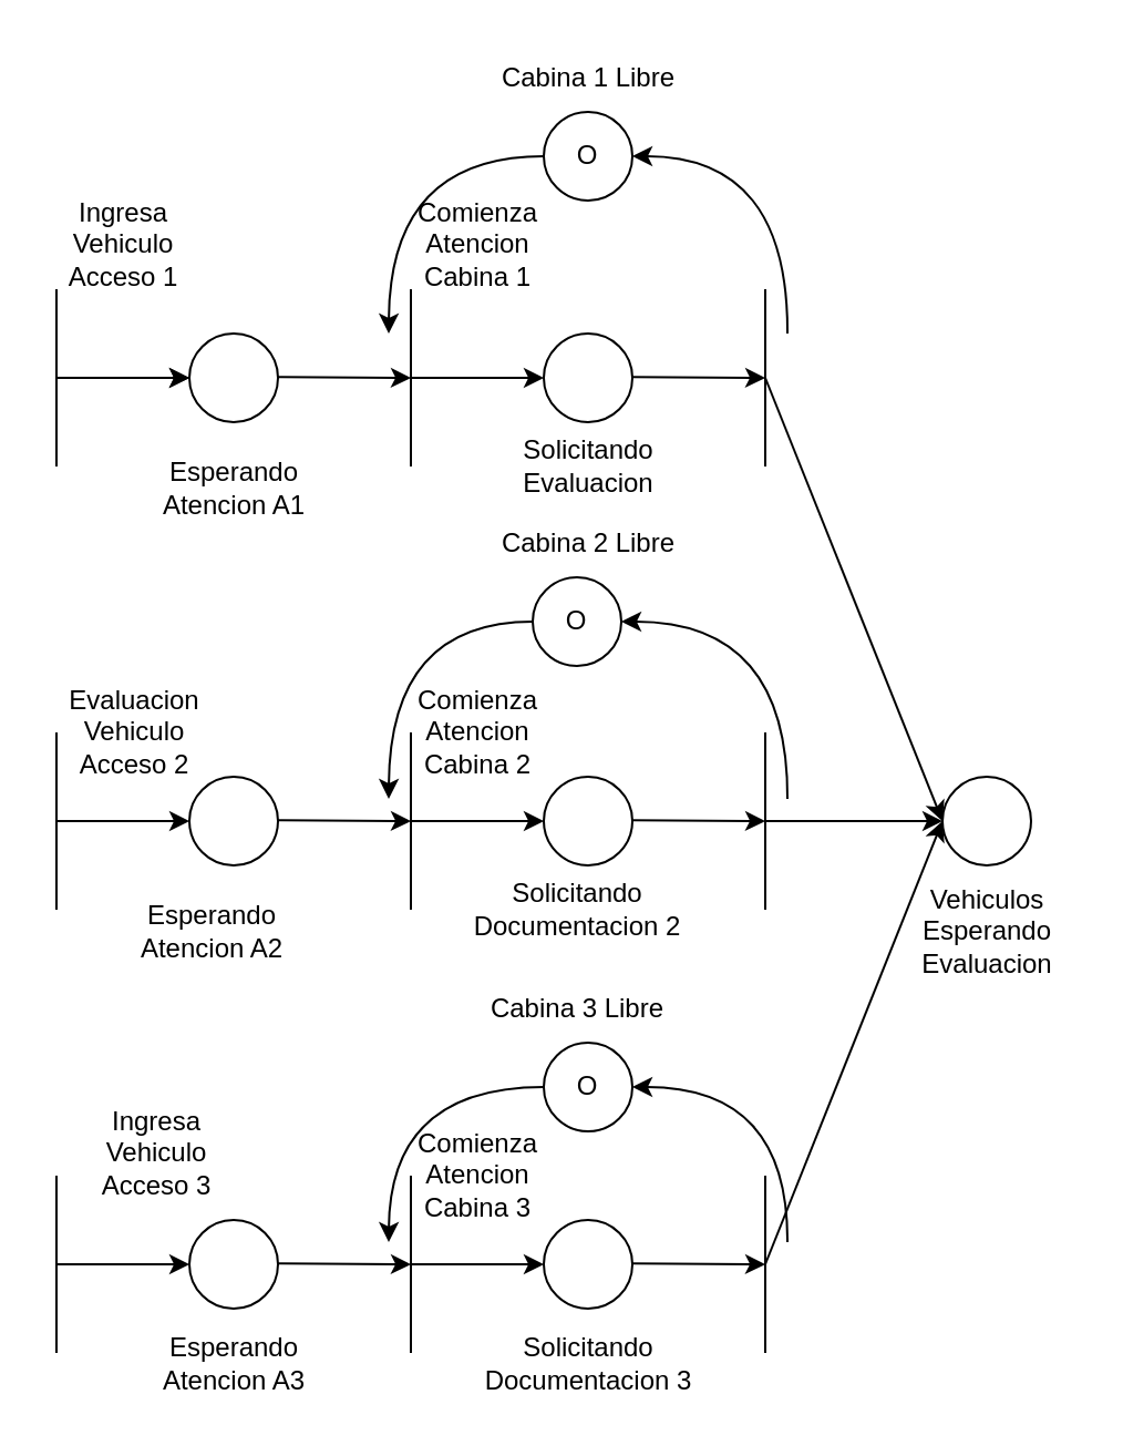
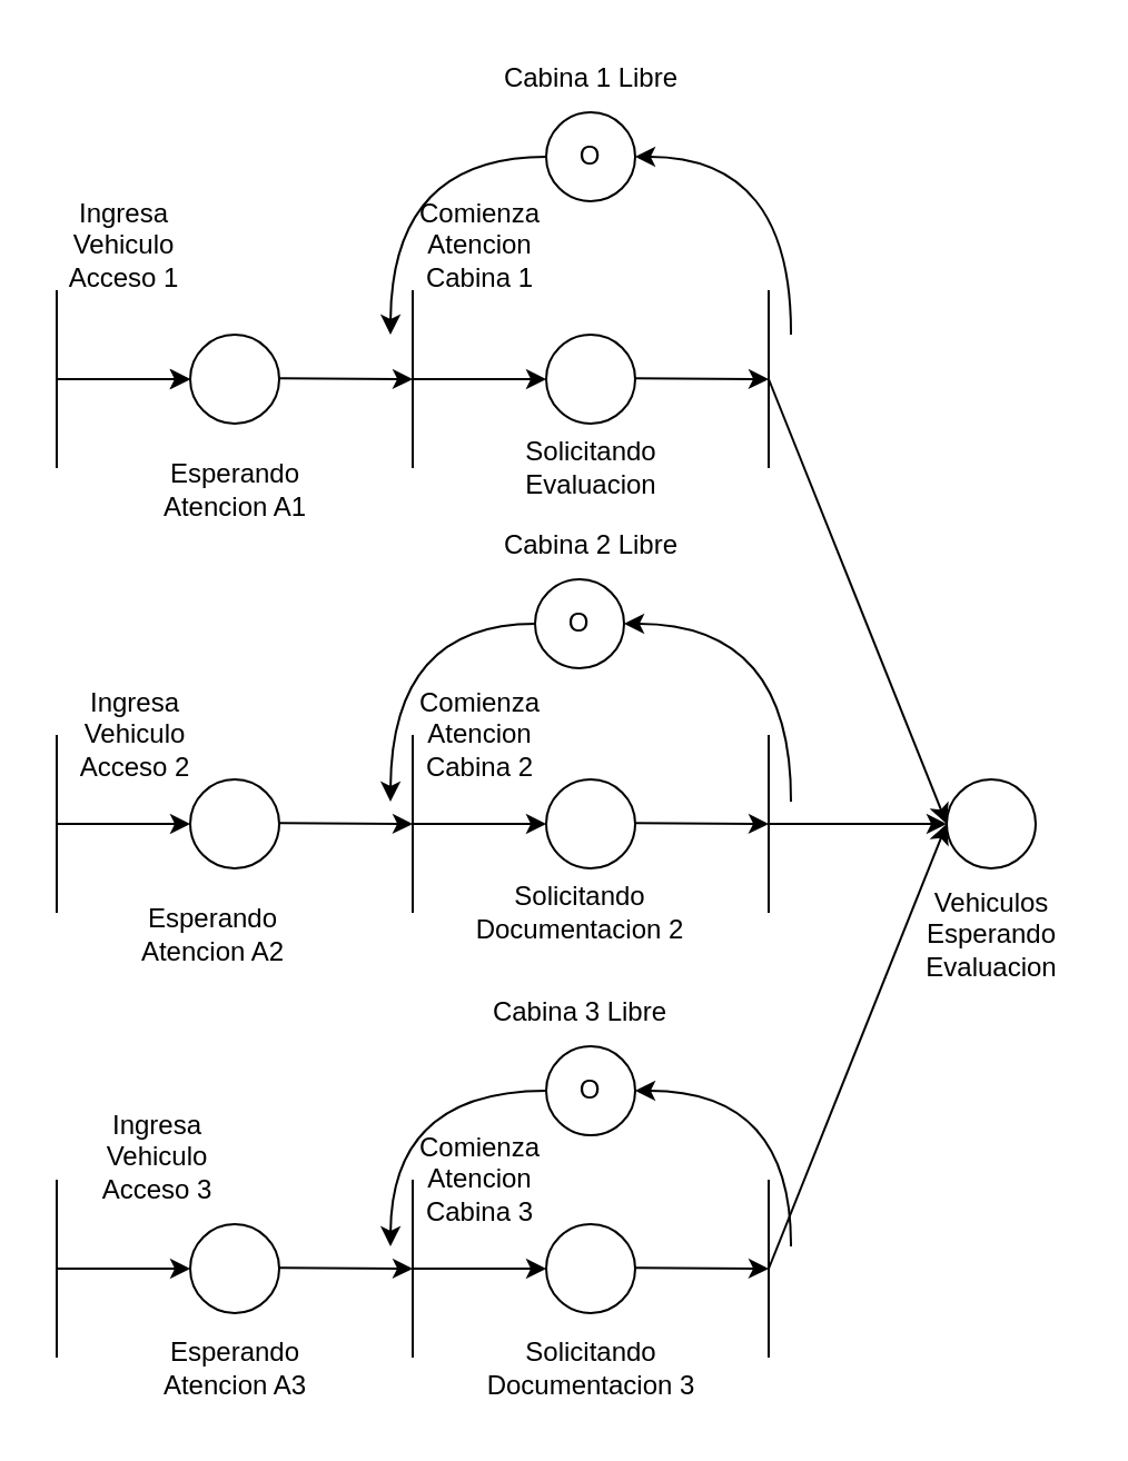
  <mxCell id="0" />
  <mxCell id="1" parent="0" />
  <mxCell id="2" value="" style="endArrow=none;html=1;rounded=0;" edge="1" parent="1"><mxGeometry width="50" height="50" relative="1" as="geometry"><mxPoint x="25" y="610" as="sourcePoint" /><mxPoint x="25" y="530" as="targetPoint" /></mxGeometry></mxCell>
  <mxCell id="3" value="" style="endArrow=classic;html=1;rounded=0;" edge="1" parent="1"><mxGeometry width="50" height="50" relative="1" as="geometry"><mxPoint x="25" y="570" as="sourcePoint" /><mxPoint x="85" y="570" as="targetPoint" /></mxGeometry></mxCell>
  <mxCell id="4" value="" style="endArrow=none;html=1;rounded=0;" edge="1" parent="1"><mxGeometry width="50" height="50" relative="1" as="geometry"><mxPoint x="25" y="410" as="sourcePoint" /><mxPoint x="25" y="330" as="targetPoint" /></mxGeometry></mxCell>
  <mxCell id="5" value="" style="endArrow=classic;html=1;rounded=0;" edge="1" parent="1"><mxGeometry width="50" height="50" relative="1" as="geometry"><mxPoint x="25" y="370" as="sourcePoint" /><mxPoint x="85" y="370" as="targetPoint" /></mxGeometry></mxCell>
  <mxCell id="6" value="" style="endArrow=none;html=1;rounded=0;" edge="1" parent="1"><mxGeometry width="50" height="50" relative="1" as="geometry"><mxPoint x="25" y="210" as="sourcePoint" /><mxPoint x="25" y="130" as="targetPoint" /></mxGeometry></mxCell>
  <mxCell id="7" value="" style="endArrow=classic;html=1;rounded=0;" edge="1" parent="1"><mxGeometry width="50" height="50" relative="1" as="geometry"><mxPoint x="25" y="170" as="sourcePoint" /><mxPoint x="85" y="170" as="targetPoint" /></mxGeometry></mxCell>
  <mxCell id="8" value="Ingresa&lt;div&gt;Vehiculo&lt;/div&gt;&lt;div&gt;Acceso 1&lt;/div&gt;" style="text;html=1;align=center;verticalAlign=middle;resizable=0;points=[];autosize=1;strokeColor=none;fillColor=none;" vertex="1" parent="1"><mxGeometry x="20" y="80" width="70" height="60" as="geometry" /></mxCell>
- <mxCell id="9" value="Evaluacion&lt;div&gt;Vehiculo&lt;/div&gt;&lt;div&gt;Acceso 2&lt;/div&gt;" style="text;html=1;align=center;verticalAlign=middle;resizable=0;points=[];autosize=1;strokeColor=none;fillColor=none;" vertex="1" parent="1"><mxGeometry x="25" y="300" width="70" height="60" as="geometry" /></mxCell>
+ <mxCell id="9" value="Ingresa&lt;div&gt;Vehiculo&lt;/div&gt;&lt;div&gt;Acceso 2&lt;/div&gt;" style="text;html=1;align=center;verticalAlign=middle;resizable=0;points=[];autosize=1;strokeColor=none;fillColor=none;" vertex="1" parent="1"><mxGeometry x="25" y="300" width="70" height="60" as="geometry" /></mxCell>
  <mxCell id="10" value="Ingresa&lt;div&gt;Vehiculo&lt;/div&gt;&lt;div&gt;Acceso 3&lt;/div&gt;" style="text;html=1;align=center;verticalAlign=middle;resizable=0;points=[];autosize=1;strokeColor=none;fillColor=none;" vertex="1" parent="1"><mxGeometry x="35" y="490" width="70" height="60" as="geometry" /></mxCell>
  <mxCell id="11" value="" style="ellipse;whiteSpace=wrap;html=1;aspect=fixed;" vertex="1" parent="1"><mxGeometry x="85" y="150" width="40" height="40" as="geometry" /></mxCell>
  <mxCell id="12" value="" style="endArrow=none;html=1;rounded=0;" edge="1" parent="1"><mxGeometry width="50" height="50" relative="1" as="geometry"><mxPoint x="185" y="210" as="sourcePoint" /><mxPoint x="185" y="130" as="targetPoint" /></mxGeometry></mxCell>
  <mxCell id="13" value="" style="endArrow=classic;html=1;rounded=0;" edge="1" parent="1"><mxGeometry width="50" height="50" relative="1" as="geometry"><mxPoint x="185" y="170" as="sourcePoint" /><mxPoint x="245" y="170" as="targetPoint" /></mxGeometry></mxCell>
  <mxCell id="14" value="" style="endArrow=classic;html=1;rounded=0;" edge="1" parent="1"><mxGeometry width="50" height="50" relative="1" as="geometry"><mxPoint x="125" y="169.58" as="sourcePoint" /><mxPoint x="185" y="170" as="targetPoint" /></mxGeometry></mxCell>
  <mxCell id="15" value="" style="ellipse;whiteSpace=wrap;html=1;aspect=fixed;" vertex="1" parent="1"><mxGeometry x="85" y="350" width="40" height="40" as="geometry" /></mxCell>
  <mxCell id="16" value="" style="endArrow=none;html=1;rounded=0;" edge="1" parent="1"><mxGeometry width="50" height="50" relative="1" as="geometry"><mxPoint x="185" y="410" as="sourcePoint" /><mxPoint x="185" y="330" as="targetPoint" /></mxGeometry></mxCell>
  <mxCell id="17" value="" style="endArrow=classic;html=1;rounded=0;" edge="1" parent="1"><mxGeometry width="50" height="50" relative="1" as="geometry"><mxPoint x="185" y="370" as="sourcePoint" /><mxPoint x="245" y="370" as="targetPoint" /></mxGeometry></mxCell>
  <mxCell id="18" value="" style="endArrow=classic;html=1;rounded=0;" edge="1" parent="1"><mxGeometry width="50" height="50" relative="1" as="geometry"><mxPoint x="125" y="369.58" as="sourcePoint" /><mxPoint x="185" y="370" as="targetPoint" /></mxGeometry></mxCell>
  <mxCell id="19" value="" style="ellipse;whiteSpace=wrap;html=1;aspect=fixed;" vertex="1" parent="1"><mxGeometry x="85" y="550" width="40" height="40" as="geometry" /></mxCell>
  <mxCell id="20" value="" style="endArrow=none;html=1;rounded=0;" edge="1" parent="1"><mxGeometry width="50" height="50" relative="1" as="geometry"><mxPoint x="185" y="610" as="sourcePoint" /><mxPoint x="185" y="530" as="targetPoint" /></mxGeometry></mxCell>
  <mxCell id="21" value="" style="endArrow=classic;html=1;rounded=0;" edge="1" parent="1"><mxGeometry width="50" height="50" relative="1" as="geometry"><mxPoint x="185" y="570" as="sourcePoint" /><mxPoint x="245" y="570" as="targetPoint" /></mxGeometry></mxCell>
  <mxCell id="22" value="" style="endArrow=classic;html=1;rounded=0;" edge="1" parent="1"><mxGeometry width="50" height="50" relative="1" as="geometry"><mxPoint x="125" y="569.58" as="sourcePoint" /><mxPoint x="185" y="570" as="targetPoint" /></mxGeometry></mxCell>
  <mxCell id="23" value="Esperando&lt;div&gt;Atencion A1&lt;/div&gt;" style="text;html=1;align=center;verticalAlign=middle;resizable=0;points=[];autosize=1;strokeColor=none;fillColor=none;" vertex="1" parent="1"><mxGeometry x="60" y="200" width="90" height="40" as="geometry" /></mxCell>
  <mxCell id="24" value="Esperando&lt;div&gt;Atencion A2&lt;/div&gt;" style="text;html=1;align=center;verticalAlign=middle;resizable=0;points=[];autosize=1;strokeColor=none;fillColor=none;" vertex="1" parent="1"><mxGeometry x="50" y="400" width="90" height="40" as="geometry" /></mxCell>
  <mxCell id="25" value="Esperando&lt;div&gt;Atencion A3&lt;/div&gt;" style="text;html=1;align=center;verticalAlign=middle;resizable=0;points=[];autosize=1;strokeColor=none;fillColor=none;" vertex="1" parent="1"><mxGeometry x="60" y="595" width="90" height="40" as="geometry" /></mxCell>
  <mxCell id="26" value="Comienza&lt;div&gt;Atencion&lt;/div&gt;&lt;div&gt;Cabina 1&lt;/div&gt;" style="text;html=1;align=center;verticalAlign=middle;resizable=0;points=[];autosize=1;strokeColor=none;fillColor=none;" vertex="1" parent="1"><mxGeometry x="175" y="80" width="80" height="60" as="geometry" /></mxCell>
  <mxCell id="27" value="" style="ellipse;whiteSpace=wrap;html=1;aspect=fixed;" vertex="1" parent="1"><mxGeometry x="245" y="150" width="40" height="40" as="geometry" /></mxCell>
  <mxCell id="28" value="" style="endArrow=none;html=1;rounded=0;" edge="1" parent="1"><mxGeometry width="50" height="50" relative="1" as="geometry"><mxPoint x="345" y="210" as="sourcePoint" /><mxPoint x="345" y="130" as="targetPoint" /></mxGeometry></mxCell>
  <mxCell id="29" value="" style="endArrow=classic;html=1;rounded=0;entryX=0;entryY=0.5;entryDx=0;entryDy=0;" edge="1" parent="1" target="56"><mxGeometry width="50" height="50" relative="1" as="geometry"><mxPoint x="345" y="170" as="sourcePoint" /><mxPoint x="405" y="350" as="targetPoint" /></mxGeometry></mxCell>
  <mxCell id="30" value="" style="endArrow=classic;html=1;rounded=0;" edge="1" parent="1"><mxGeometry width="50" height="50" relative="1" as="geometry"><mxPoint x="285" y="169.58" as="sourcePoint" /><mxPoint x="345" y="170" as="targetPoint" /></mxGeometry></mxCell>
  <mxCell id="31" value="" style="ellipse;whiteSpace=wrap;html=1;aspect=fixed;" vertex="1" parent="1"><mxGeometry x="245" y="350" width="40" height="40" as="geometry" /></mxCell>
  <mxCell id="32" value="" style="endArrow=none;html=1;rounded=0;" edge="1" parent="1"><mxGeometry width="50" height="50" relative="1" as="geometry"><mxPoint x="345" y="410" as="sourcePoint" /><mxPoint x="345" y="330" as="targetPoint" /></mxGeometry></mxCell>
  <mxCell id="33" value="" style="endArrow=classic;html=1;rounded=0;entryX=0;entryY=0.5;entryDx=0;entryDy=0;" edge="1" parent="1" target="56"><mxGeometry width="50" height="50" relative="1" as="geometry"><mxPoint x="345" y="370" as="sourcePoint" /><mxPoint x="405" y="370" as="targetPoint" /></mxGeometry></mxCell>
  <mxCell id="34" value="" style="endArrow=classic;html=1;rounded=0;" edge="1" parent="1"><mxGeometry width="50" height="50" relative="1" as="geometry"><mxPoint x="285" y="369.58" as="sourcePoint" /><mxPoint x="345" y="370" as="targetPoint" /></mxGeometry></mxCell>
  <mxCell id="35" value="" style="ellipse;whiteSpace=wrap;html=1;aspect=fixed;" vertex="1" parent="1"><mxGeometry x="245" y="550" width="40" height="40" as="geometry" /></mxCell>
  <mxCell id="36" value="" style="endArrow=none;html=1;rounded=0;" edge="1" parent="1"><mxGeometry width="50" height="50" relative="1" as="geometry"><mxPoint x="345" y="610" as="sourcePoint" /><mxPoint x="345" y="530" as="targetPoint" /></mxGeometry></mxCell>
  <mxCell id="37" value="" style="endArrow=classic;html=1;rounded=0;entryX=0;entryY=0.5;entryDx=0;entryDy=0;" edge="1" parent="1" target="56"><mxGeometry width="50" height="50" relative="1" as="geometry"><mxPoint x="345" y="570" as="sourcePoint" /><mxPoint x="395" y="390" as="targetPoint" /></mxGeometry></mxCell>
  <mxCell id="38" value="" style="endArrow=classic;html=1;rounded=0;" edge="1" parent="1"><mxGeometry width="50" height="50" relative="1" as="geometry"><mxPoint x="285" y="569.58" as="sourcePoint" /><mxPoint x="345" y="570" as="targetPoint" /></mxGeometry></mxCell>
  <mxCell id="39" value="Comienza&lt;div&gt;Atencion&lt;/div&gt;&lt;div&gt;Cabina 2&lt;/div&gt;" style="text;html=1;align=center;verticalAlign=middle;resizable=0;points=[];autosize=1;strokeColor=none;fillColor=none;" vertex="1" parent="1"><mxGeometry x="175" y="300" width="80" height="60" as="geometry" /></mxCell>
  <mxCell id="40" value="Comienza&lt;div&gt;Atencion&lt;/div&gt;&lt;div&gt;Cabina 3&lt;/div&gt;" style="text;html=1;align=center;verticalAlign=middle;resizable=0;points=[];autosize=1;strokeColor=none;fillColor=none;" vertex="1" parent="1"><mxGeometry x="175" y="500" width="80" height="60" as="geometry" /></mxCell>
  <mxCell id="41" value="Solicitando&lt;div&gt;Evaluacion&lt;/div&gt;" style="text;html=1;align=center;verticalAlign=middle;resizable=0;points=[];autosize=1;strokeColor=none;fillColor=none;" vertex="1" parent="1"><mxGeometry x="210" y="190" width="110" height="40" as="geometry" /></mxCell>
  <mxCell id="42" value="Solicitando&lt;div&gt;Documentacion 2&lt;/div&gt;" style="text;html=1;align=center;verticalAlign=middle;resizable=0;points=[];autosize=1;strokeColor=none;fillColor=none;" vertex="1" parent="1"><mxGeometry x="200" y="390" width="120" height="40" as="geometry" /></mxCell>
  <mxCell id="43" value="Solicitando&lt;div&gt;Documentacion 3&lt;/div&gt;" style="text;html=1;align=center;verticalAlign=middle;resizable=0;points=[];autosize=1;strokeColor=none;fillColor=none;" vertex="1" parent="1"><mxGeometry x="205" y="595" width="120" height="40" as="geometry" /></mxCell>
  <mxCell id="44" style="edgeStyle=orthogonalEdgeStyle;rounded=0;orthogonalLoop=1;jettySize=auto;html=1;curved=1;" edge="1" source="46" parent="1"><mxGeometry relative="1" as="geometry"><mxPoint x="175" y="150" as="targetPoint" /></mxGeometry></mxCell>
  <mxCell id="45" style="edgeStyle=orthogonalEdgeStyle;rounded=0;orthogonalLoop=1;jettySize=auto;html=1;curved=1;endArrow=none;endFill=0;startArrow=classic;startFill=1;" edge="1" source="46" parent="1"><mxGeometry relative="1" as="geometry"><mxPoint x="355" y="150" as="targetPoint" /></mxGeometry></mxCell>
  <mxCell id="46" value="O" style="ellipse;whiteSpace=wrap;html=1;aspect=fixed;" vertex="1" parent="1"><mxGeometry x="245" y="50" width="40" height="40" as="geometry" /></mxCell>
  <mxCell id="47" value="Cabina 1 Libre" style="text;html=1;align=center;verticalAlign=middle;resizable=0;points=[];autosize=1;strokeColor=none;fillColor=none;" vertex="1" parent="1"><mxGeometry x="215" y="20" width="100" height="30" as="geometry" /></mxCell>
  <mxCell id="48" style="edgeStyle=orthogonalEdgeStyle;rounded=0;orthogonalLoop=1;jettySize=auto;html=1;curved=1;" edge="1" source="50" parent="1"><mxGeometry relative="1" as="geometry"><mxPoint x="175" y="360" as="targetPoint" /></mxGeometry></mxCell>
  <mxCell id="49" style="edgeStyle=orthogonalEdgeStyle;rounded=0;orthogonalLoop=1;jettySize=auto;html=1;curved=1;endArrow=none;endFill=0;startArrow=classic;startFill=1;" edge="1" source="50" parent="1"><mxGeometry relative="1" as="geometry"><mxPoint x="355" y="360" as="targetPoint" /></mxGeometry></mxCell>
  <mxCell id="50" value="O" style="ellipse;whiteSpace=wrap;html=1;aspect=fixed;" vertex="1" parent="1"><mxGeometry x="240" y="260" width="40" height="40" as="geometry" /></mxCell>
  <mxCell id="51" value="Cabina 2 Libre" style="text;html=1;align=center;verticalAlign=middle;resizable=0;points=[];autosize=1;strokeColor=none;fillColor=none;" vertex="1" parent="1"><mxGeometry x="215" y="230" width="100" height="30" as="geometry" /></mxCell>
  <mxCell id="52" style="edgeStyle=orthogonalEdgeStyle;rounded=0;orthogonalLoop=1;jettySize=auto;html=1;curved=1;" edge="1" source="54" parent="1"><mxGeometry relative="1" as="geometry"><mxPoint x="175" y="560" as="targetPoint" /></mxGeometry></mxCell>
  <mxCell id="53" style="edgeStyle=orthogonalEdgeStyle;rounded=0;orthogonalLoop=1;jettySize=auto;html=1;curved=1;endArrow=none;endFill=0;startArrow=classic;startFill=1;" edge="1" source="54" parent="1"><mxGeometry relative="1" as="geometry"><mxPoint x="355" y="560" as="targetPoint" /></mxGeometry></mxCell>
  <mxCell id="54" value="O" style="ellipse;whiteSpace=wrap;html=1;aspect=fixed;" vertex="1" parent="1"><mxGeometry x="245" y="470" width="40" height="40" as="geometry" /></mxCell>
  <mxCell id="55" value="Cabina 3 Libre" style="text;html=1;align=center;verticalAlign=middle;resizable=0;points=[];autosize=1;strokeColor=none;fillColor=none;" vertex="1" parent="1"><mxGeometry x="210" y="440" width="100" height="30" as="geometry" /></mxCell>
  <mxCell id="56" value="" style="ellipse;whiteSpace=wrap;html=1;aspect=fixed;" vertex="1" parent="1"><mxGeometry x="425" y="350" width="40" height="40" as="geometry" /></mxCell>
  <mxCell id="57" value="Vehiculos&lt;div&gt;Esperando&lt;/div&gt;&lt;div&gt;Evaluacion&lt;/div&gt;" style="text;html=1;align=center;verticalAlign=middle;resizable=0;points=[];autosize=1;strokeColor=none;fillColor=none;" vertex="1" parent="1"><mxGeometry x="405" y="390" width="80" height="60" as="geometry" /></mxCell>
  <mxCell id="58" value="" style="endArrow=none;html=1;rounded=0;" edge="1" parent="1"><mxGeometry width="50" height="50" relative="1" as="geometry"><mxPoint x="25" y="210" as="sourcePoint" /><mxPoint x="25" y="130" as="targetPoint" /></mxGeometry></mxCell>
  <mxCell id="59" value="" style="endArrow=classic;html=1;rounded=0;" edge="1" parent="1"><mxGeometry width="50" height="50" relative="1" as="geometry"><mxPoint x="25" y="170" as="sourcePoint" /><mxPoint x="85" y="170" as="targetPoint" /></mxGeometry></mxCell>
